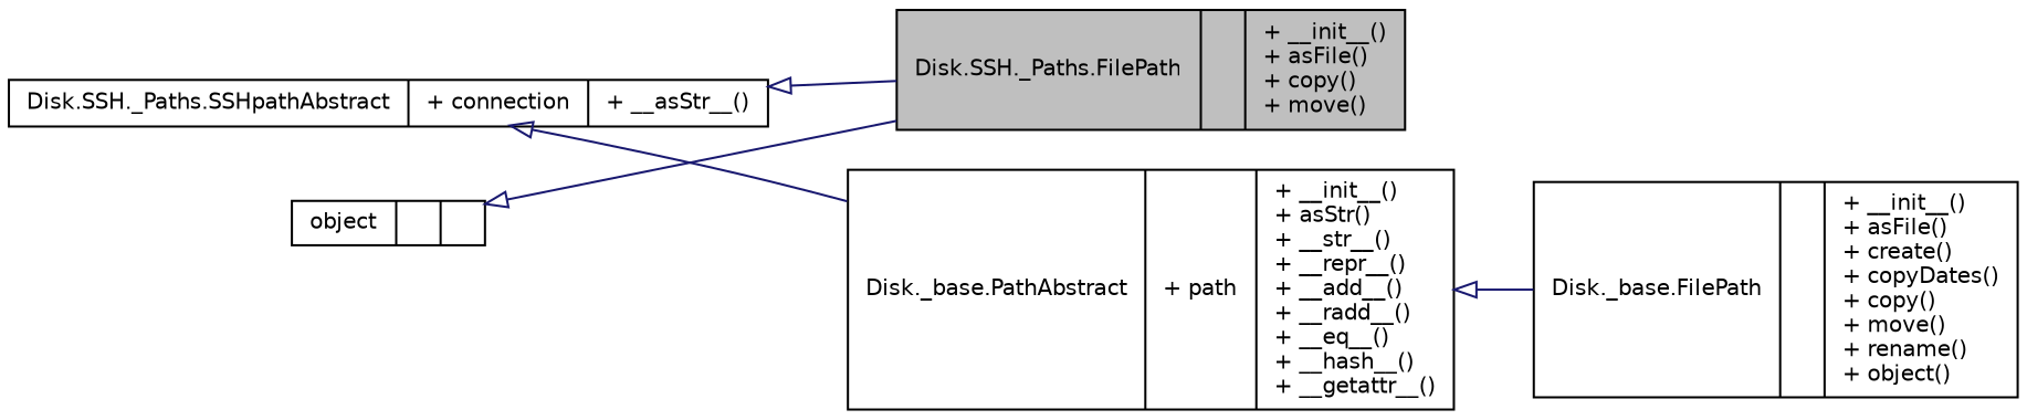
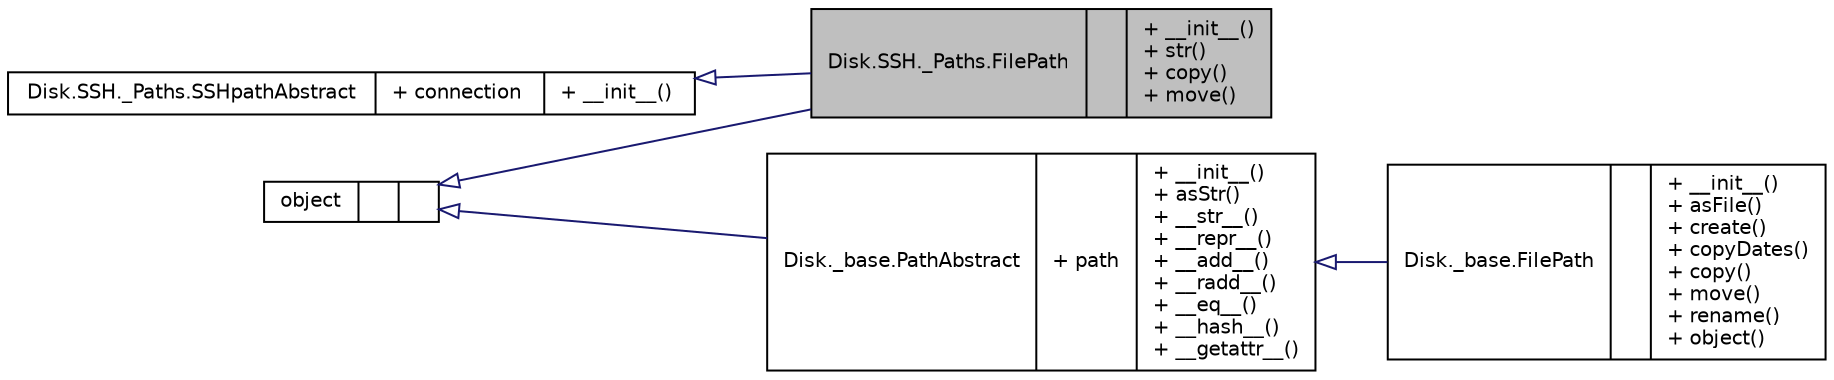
  digraph {
    rankdir=LR
    node [color=black fontname=Helvetica fontsize=10 shape=record]
    edge [arrowtail=onormal color=midnightblue dir=back fontname=Helvetica fontsize=10 labelfontname=Helvetica labelfontsize=10 style=solid]
-   n1 [fillcolor=grey75 fontcolor=black height=0.2 label="{Disk.SSH._Paths.FilePath\n||+ __init__()\l+ asFile()\l+ copy()\l+ move()\l}" style=filled width=0.4]
-   n2 [height=0.2 label="{Disk.SSH._Paths.SSHpathAbstract\n|+ connection\l|+ __asStr__()\l}" width=0.4]
+   n1 [fillcolor=grey75 fontcolor=black height=0.2 label="{Disk.SSH._Paths.FilePath\n||+ __init__()\l+ str()\l+ copy()\l+ move()\l}" style=filled width=0.4]
+   n2 [height=0.2 label="{Disk.SSH._Paths.SSHpathAbstract\n|+ connection\l|+ __init__()\l}" width=0.4]
    n3 [height=0.2 label="{Disk._base.FilePath\n||+ __init__()\l+ asFile()\l+ create()\l+ copyDates()\l+ copy()\l+ move()\l+ rename()\l+ object()\l}" width=0.4]
    n4 [height=0.2 label="{Disk._base.PathAbstract\n|+ path\l|+ __init__()\l+ asStr()\l+ __str__()\l+ __repr__()\l+ __add__()\l+ __radd__()\l+ __eq__()\l+ __hash__()\l+ __getattr__()\l}" width=0.4]
    n5 [height=0.2 label="{object\n||}" width=0.4]
    n2 -> n1
    n4 -> n3
    n5 -> n1
-   n2 -> n4
+   n5 -> n4
  }
